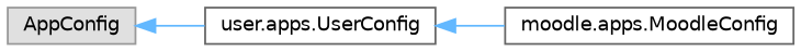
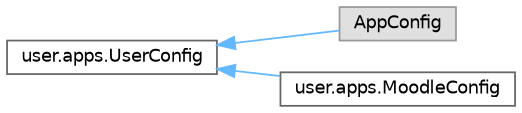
  digraph {
    rankdir=LR
    node [color=grey40 fillcolor=white fontname=Helvetica fontsize=10 shape=box style=filled]
    edge [color=steelblue1 dir=back fontname=Helvetica fontsize=10 labelfontname=Helvetica labelfontsize=10 style=solid]
    n1 [color=grey60 fillcolor="#E0E0E0" height=0.2 label=AppConfig width=0.4]
    n2 [height=0.2 label="user.apps.UserConfig" width=0.4]
-   n3 [height=0.2 label="moodle.apps.MoodleConfig" width=0.4]
-   n1 -> n2
+   n3 [height=0.2 label="user.apps.MoodleConfig" width=0.4]
+   n2 -> n1
    n2 -> n3
  }
